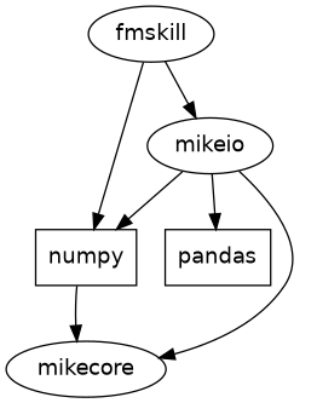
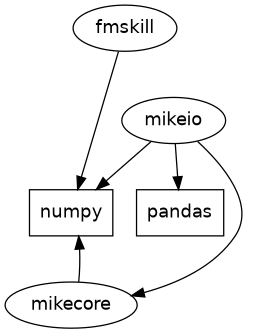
  digraph {
    fontname="DejaVu Sans"
    node [fontname="DejaVu Sans" shape=ellipse]
    edge [fontname="DejaVu Sans"]
    numpy [shape=box]
    pandas [shape=box]
    mikecore
    mikeio
    fmskill
-   numpy -> mikecore
+   mikecore -> numpy
    mikeio -> numpy
    mikeio -> pandas
    mikeio -> mikecore
    fmskill -> numpy
-   fmskill -> mikeio
  }
